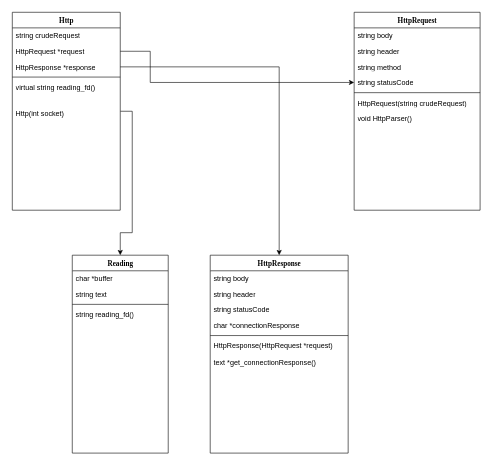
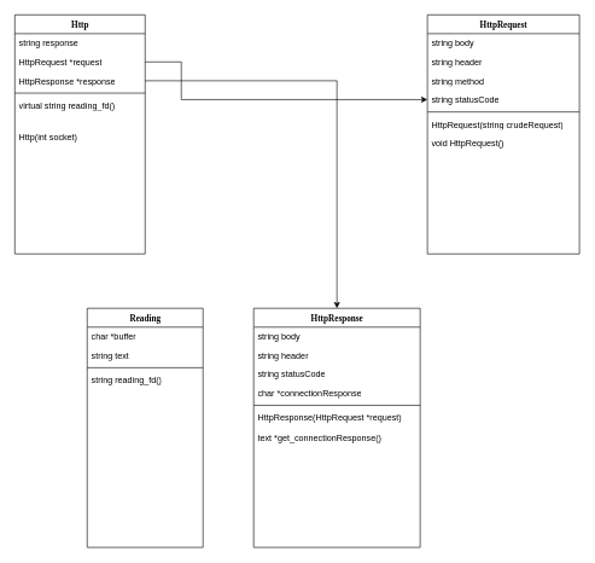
  <mxCell id="0" />
  <mxCell id="1" parent="0" />
- <mxCell id="2" style="edgeStyle=orthogonalEdgeStyle;rounded=0;orthogonalLoop=1;jettySize=auto;html=1;exitX=1;exitY=0.5;exitDx=0;exitDy=0;entryX=0.5;entryY=0;entryDx=0;entryDy=0;" edge="1" parent="1" source="3" target="18"><mxGeometry relative="1" as="geometry" /></mxCell>
  <mxCell id="3" value="Http" style="swimlane;html=1;fontStyle=1;align=center;verticalAlign=top;childLayout=stackLayout;horizontal=1;startSize=26;horizontalStack=0;resizeParent=1;resizeLast=0;collapsible=1;marginBottom=0;swimlaneFillColor=#ffffff;rounded=0;shadow=0;comic=0;labelBackgroundColor=none;strokeWidth=1;fillColor=none;fontFamily=Verdana;fontSize=12" parent="1" vertex="1"><mxGeometry x="20" y="20" width="180" height="330" as="geometry" /></mxCell>
- <mxCell id="4" value="string&amp;nbsp;crudeRequest" style="text;html=1;strokeColor=none;fillColor=none;align=left;verticalAlign=top;spacingLeft=4;spacingRight=4;whiteSpace=wrap;overflow=hidden;rotatable=0;points=[[0,0.5],[1,0.5]];portConstraint=eastwest;" vertex="1" parent="3"><mxGeometry y="26" width="180" height="26" as="geometry" /></mxCell>
+ <mxCell id="4" value="string&amp;nbsp;response" style="text;html=1;strokeColor=none;fillColor=none;align=left;verticalAlign=top;spacingLeft=4;spacingRight=4;whiteSpace=wrap;overflow=hidden;rotatable=0;points=[[0,0.5],[1,0.5]];portConstraint=eastwest;" vertex="1" parent="3"><mxGeometry y="26" width="180" height="26" as="geometry" /></mxCell>
  <mxCell id="5" value="HttpRequest&amp;nbsp;*request" style="text;html=1;strokeColor=none;fillColor=none;align=left;verticalAlign=top;spacingLeft=4;spacingRight=4;whiteSpace=wrap;overflow=hidden;rotatable=0;points=[[0,0.5],[1,0.5]];portConstraint=eastwest;" vertex="1" parent="3"><mxGeometry y="52" width="180" height="26" as="geometry" /></mxCell>
  <mxCell id="6" value="HttpResponse *response" style="text;html=1;strokeColor=none;fillColor=none;align=left;verticalAlign=top;spacingLeft=4;spacingRight=4;whiteSpace=wrap;overflow=hidden;rotatable=0;points=[[0,0.5],[1,0.5]];portConstraint=eastwest;" vertex="1" parent="3"><mxGeometry y="78" width="180" height="26" as="geometry" /></mxCell>
  <mxCell id="7" value="" style="line;html=1;strokeWidth=1;fillColor=none;align=left;verticalAlign=middle;spacingTop=-1;spacingLeft=3;spacingRight=3;rotatable=0;labelPosition=right;points=[];portConstraint=eastwest;" parent="3" vertex="1"><mxGeometry y="104" width="180" height="8" as="geometry" /></mxCell>
  <mxCell id="8" value="virtual string reading_fd()" style="text;html=1;strokeColor=none;fillColor=none;align=left;verticalAlign=top;spacingLeft=4;spacingRight=4;whiteSpace=wrap;overflow=hidden;rotatable=0;points=[[0,0.5],[1,0.5]];portConstraint=eastwest;" parent="3" vertex="1"><mxGeometry y="112" width="180" height="44" as="geometry" /></mxCell>
  <mxCell id="9" value="Http(int socket)" style="text;html=1;strokeColor=none;fillColor=none;align=left;verticalAlign=top;spacingLeft=4;spacingRight=4;whiteSpace=wrap;overflow=hidden;rotatable=0;points=[[0,0.5],[1,0.5]];portConstraint=eastwest;" vertex="1" parent="3"><mxGeometry y="156" width="180" height="34" as="geometry" /></mxCell>
  <mxCell id="10" value="HttpRequest" style="swimlane;html=1;fontStyle=1;align=center;verticalAlign=top;childLayout=stackLayout;horizontal=1;startSize=26;horizontalStack=0;resizeParent=1;resizeLast=0;collapsible=1;marginBottom=0;swimlaneFillColor=#ffffff;rounded=0;shadow=0;comic=0;labelBackgroundColor=none;strokeWidth=1;fillColor=none;fontFamily=Verdana;fontSize=12" vertex="1" parent="1"><mxGeometry x="590" y="20" width="210" height="330" as="geometry" /></mxCell>
  <mxCell id="11" value="string body" style="text;html=1;strokeColor=none;fillColor=none;align=left;verticalAlign=top;spacingLeft=4;spacingRight=4;whiteSpace=wrap;overflow=hidden;rotatable=0;points=[[0,0.5],[1,0.5]];portConstraint=eastwest;" vertex="1" parent="10"><mxGeometry y="26" width="210" height="26" as="geometry" /></mxCell>
  <mxCell id="12" value="string header" style="text;html=1;strokeColor=none;fillColor=none;align=left;verticalAlign=top;spacingLeft=4;spacingRight=4;whiteSpace=wrap;overflow=hidden;rotatable=0;points=[[0,0.5],[1,0.5]];portConstraint=eastwest;" vertex="1" parent="10"><mxGeometry y="52" width="210" height="26" as="geometry" /></mxCell>
  <mxCell id="13" value="string method" style="text;html=1;strokeColor=none;fillColor=none;align=left;verticalAlign=top;spacingLeft=4;spacingRight=4;whiteSpace=wrap;overflow=hidden;rotatable=0;points=[[0,0.5],[1,0.5]];portConstraint=eastwest;" vertex="1" parent="10"><mxGeometry y="78" width="210" height="26" as="geometry" /></mxCell>
  <mxCell id="14" value="string statusCode" style="text;html=1;strokeColor=none;fillColor=none;align=left;verticalAlign=top;spacingLeft=4;spacingRight=4;whiteSpace=wrap;overflow=hidden;rotatable=0;points=[[0,0.5],[1,0.5]];portConstraint=eastwest;" vertex="1" parent="10"><mxGeometry y="104" width="210" height="26" as="geometry" /></mxCell>
  <mxCell id="15" value="" style="line;html=1;strokeWidth=1;fillColor=none;align=left;verticalAlign=middle;spacingTop=-1;spacingLeft=3;spacingRight=3;rotatable=0;labelPosition=right;points=[];portConstraint=eastwest;" vertex="1" parent="10"><mxGeometry y="130" width="210" height="8" as="geometry" /></mxCell>
  <mxCell id="16" value="HttpRequest(string crudeRequest)" style="text;html=1;strokeColor=none;fillColor=none;align=left;verticalAlign=top;spacingLeft=4;spacingRight=4;whiteSpace=wrap;overflow=hidden;rotatable=0;points=[[0,0.5],[1,0.5]];portConstraint=eastwest;" vertex="1" parent="10"><mxGeometry y="138" width="210" height="26" as="geometry" /></mxCell>
- <mxCell id="17" value="void HttpParser()" style="text;html=1;strokeColor=none;fillColor=none;align=left;verticalAlign=top;spacingLeft=4;spacingRight=4;whiteSpace=wrap;overflow=hidden;rotatable=0;points=[[0,0.5],[1,0.5]];portConstraint=eastwest;" vertex="1" parent="10"><mxGeometry y="164" width="210" height="26" as="geometry" /></mxCell>
+ <mxCell id="17" value="void HttpRequest()" style="text;html=1;strokeColor=none;fillColor=none;align=left;verticalAlign=top;spacingLeft=4;spacingRight=4;whiteSpace=wrap;overflow=hidden;rotatable=0;points=[[0,0.5],[1,0.5]];portConstraint=eastwest;" vertex="1" parent="10"><mxGeometry y="164" width="210" height="26" as="geometry" /></mxCell>
  <mxCell id="18" value="Reading" style="swimlane;html=1;fontStyle=1;align=center;verticalAlign=top;childLayout=stackLayout;horizontal=1;startSize=26;horizontalStack=0;resizeParent=1;resizeLast=0;collapsible=1;marginBottom=0;swimlaneFillColor=#ffffff;rounded=0;shadow=0;comic=0;labelBackgroundColor=none;strokeWidth=1;fillColor=none;fontFamily=Verdana;fontSize=12" vertex="1" parent="1"><mxGeometry x="120" y="425" width="160" height="330" as="geometry" /></mxCell>
  <mxCell id="19" value="char *buffer" style="text;html=1;strokeColor=none;fillColor=none;align=left;verticalAlign=top;spacingLeft=4;spacingRight=4;whiteSpace=wrap;overflow=hidden;rotatable=0;points=[[0,0.5],[1,0.5]];portConstraint=eastwest;" vertex="1" parent="18"><mxGeometry y="26" width="160" height="26" as="geometry" /></mxCell>
  <mxCell id="20" value="string text" style="text;html=1;strokeColor=none;fillColor=none;align=left;verticalAlign=top;spacingLeft=4;spacingRight=4;whiteSpace=wrap;overflow=hidden;rotatable=0;points=[[0,0.5],[1,0.5]];portConstraint=eastwest;" vertex="1" parent="18"><mxGeometry y="52" width="160" height="26" as="geometry" /></mxCell>
  <mxCell id="21" value="" style="line;html=1;strokeWidth=1;fillColor=none;align=left;verticalAlign=middle;spacingTop=-1;spacingLeft=3;spacingRight=3;rotatable=0;labelPosition=right;points=[];portConstraint=eastwest;" vertex="1" parent="18"><mxGeometry y="78" width="160" height="8" as="geometry" /></mxCell>
  <mxCell id="22" value="string reading_fd()" style="text;html=1;strokeColor=none;fillColor=none;align=left;verticalAlign=top;spacingLeft=4;spacingRight=4;whiteSpace=wrap;overflow=hidden;rotatable=0;points=[[0,0.5],[1,0.5]];portConstraint=eastwest;" vertex="1" parent="18"><mxGeometry y="86" width="160" height="22" as="geometry" /></mxCell>
  <mxCell id="23" value="HttpResponse" style="swimlane;html=1;fontStyle=1;align=center;verticalAlign=top;childLayout=stackLayout;horizontal=1;startSize=26;horizontalStack=0;resizeParent=1;resizeLast=0;collapsible=1;marginBottom=0;swimlaneFillColor=#ffffff;rounded=0;shadow=0;comic=0;labelBackgroundColor=none;strokeWidth=1;fillColor=none;fontFamily=Verdana;fontSize=12" vertex="1" parent="1"><mxGeometry x="350" y="425" width="230" height="330" as="geometry" /></mxCell>
  <mxCell id="24" value="string body" style="text;html=1;strokeColor=none;fillColor=none;align=left;verticalAlign=top;spacingLeft=4;spacingRight=4;whiteSpace=wrap;overflow=hidden;rotatable=0;points=[[0,0.5],[1,0.5]];portConstraint=eastwest;" vertex="1" parent="23"><mxGeometry y="26" width="230" height="26" as="geometry" /></mxCell>
  <mxCell id="25" value="string header" style="text;html=1;strokeColor=none;fillColor=none;align=left;verticalAlign=top;spacingLeft=4;spacingRight=4;whiteSpace=wrap;overflow=hidden;rotatable=0;points=[[0,0.5],[1,0.5]];portConstraint=eastwest;" vertex="1" parent="23"><mxGeometry y="52" width="230" height="26" as="geometry" /></mxCell>
  <mxCell id="26" value="string statusCode" style="text;html=1;strokeColor=none;fillColor=none;align=left;verticalAlign=top;spacingLeft=4;spacingRight=4;whiteSpace=wrap;overflow=hidden;rotatable=0;points=[[0,0.5],[1,0.5]];portConstraint=eastwest;" vertex="1" parent="23"><mxGeometry y="78" width="230" height="26" as="geometry" /></mxCell>
  <mxCell id="27" value="char *connectionResponse" style="text;html=1;strokeColor=none;fillColor=none;align=left;verticalAlign=top;spacingLeft=4;spacingRight=4;whiteSpace=wrap;overflow=hidden;rotatable=0;points=[[0,0.5],[1,0.5]];portConstraint=eastwest;" vertex="1" parent="23"><mxGeometry y="104" width="230" height="26" as="geometry" /></mxCell>
  <mxCell id="28" value="" style="line;html=1;strokeWidth=1;fillColor=none;align=left;verticalAlign=middle;spacingTop=-1;spacingLeft=3;spacingRight=3;rotatable=0;labelPosition=right;points=[];portConstraint=eastwest;" vertex="1" parent="23"><mxGeometry y="130" width="230" height="8" as="geometry" /></mxCell>
  <mxCell id="29" value="HttpResponse(HttpRequest *request)" style="text;html=1;strokeColor=none;fillColor=none;align=left;verticalAlign=top;spacingLeft=4;spacingRight=4;whiteSpace=wrap;overflow=hidden;rotatable=0;points=[[0,0.5],[1,0.5]];portConstraint=eastwest;" vertex="1" parent="23"><mxGeometry y="138" width="230" height="28" as="geometry" /></mxCell>
  <mxCell id="30" value="text *get_connectionResponse()" style="text;html=1;strokeColor=none;fillColor=none;align=left;verticalAlign=top;spacingLeft=4;spacingRight=4;whiteSpace=wrap;overflow=hidden;rotatable=0;points=[[0,0.5],[1,0.5]];portConstraint=eastwest;" vertex="1" parent="23"><mxGeometry y="166" width="230" height="28" as="geometry" /></mxCell>
  <mxCell id="31" value="" style="edgeStyle=orthogonalEdgeStyle;rounded=0;orthogonalLoop=1;jettySize=auto;html=1;" edge="1" parent="1" source="5" target="14"><mxGeometry relative="1" as="geometry"><Array as="points"><mxPoint x="250" y="85" /><mxPoint x="250" y="137" /></Array></mxGeometry></mxCell>
  <mxCell id="32" style="edgeStyle=orthogonalEdgeStyle;rounded=0;orthogonalLoop=1;jettySize=auto;html=1;exitX=1;exitY=0.5;exitDx=0;exitDy=0;" edge="1" parent="1" source="6" target="23"><mxGeometry relative="1" as="geometry"><mxPoint x="260" y="350" as="targetPoint" /></mxGeometry></mxCell>
